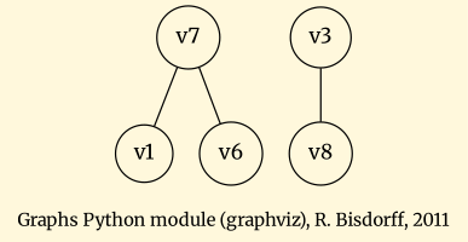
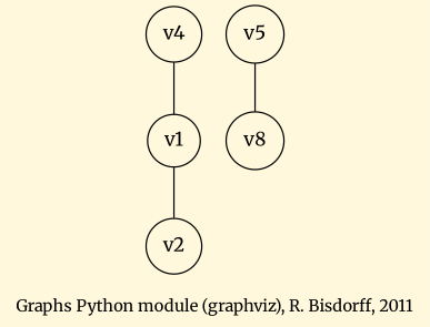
  strict graph {
    bgcolor=cornsilk
    fontname=Merriweather
    fontsize=12
    label="\nGraphs Python module (graphviz), R. Bisdorff, 2011"
    node [fontname=Merriweather shape=circle]
    edge [arrowhead=none arrowtail=none color=black dir=both fontname=Merriweather style="setlinewidth(1)"]
-   n1 [label=v7]
+   n1 [label=v4]
    n2 [label=v1]
-   n3 [label=v6]
+   n4 [label=v2]
    n5 [label=v8]
-   n6 [label=v3]
+   n6 [label=v5]
    n1 -- n2
-   n1 -- n3
+   n2 -- n4
    n6 -- n5
  }
